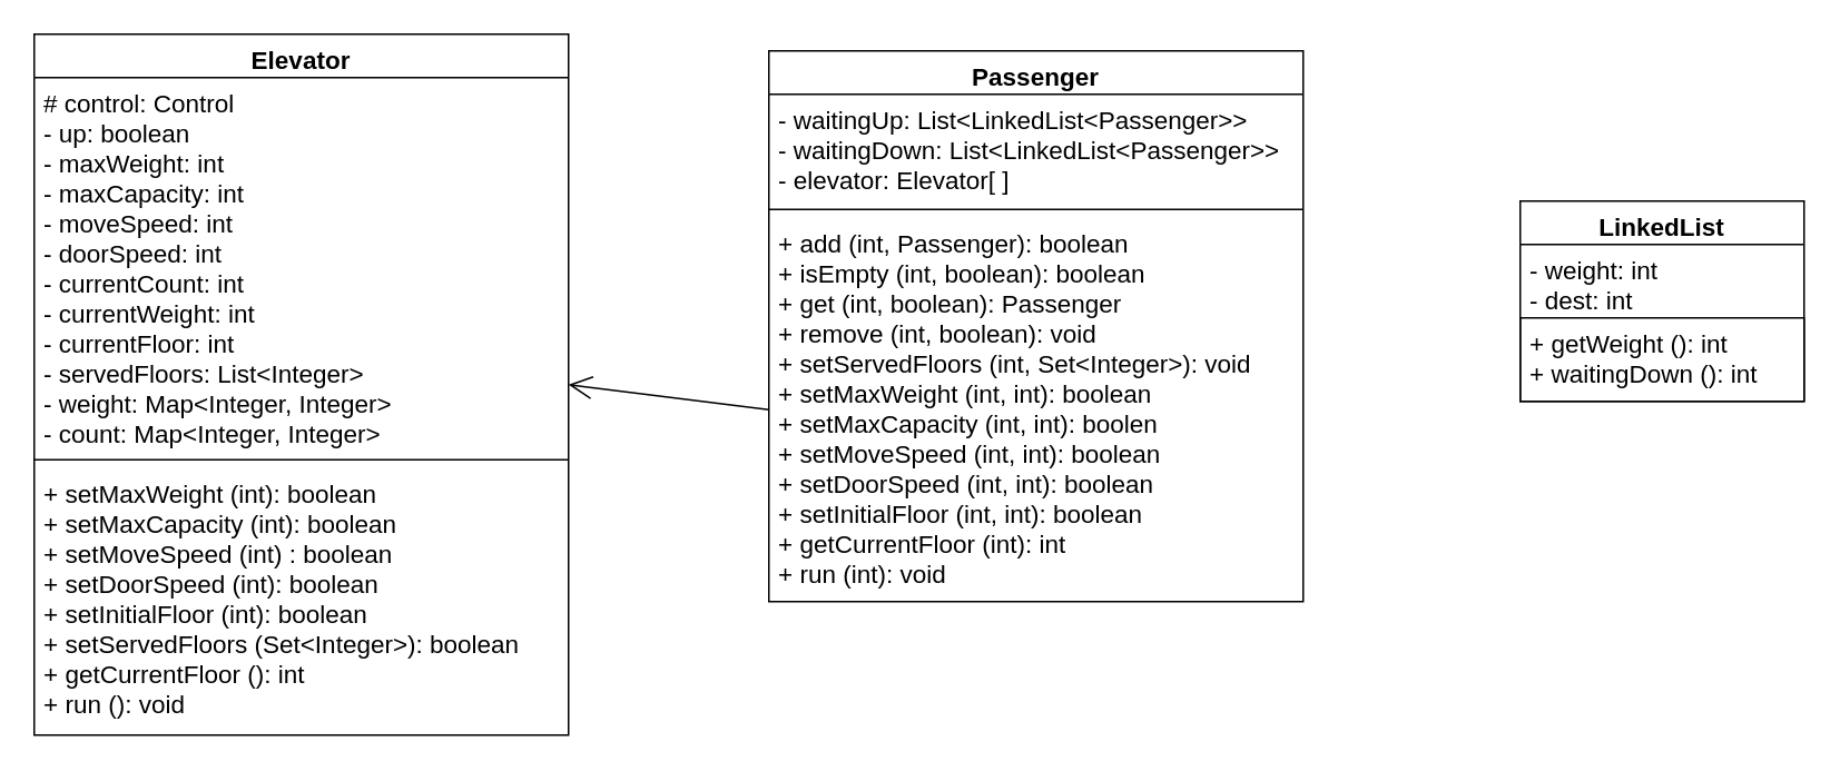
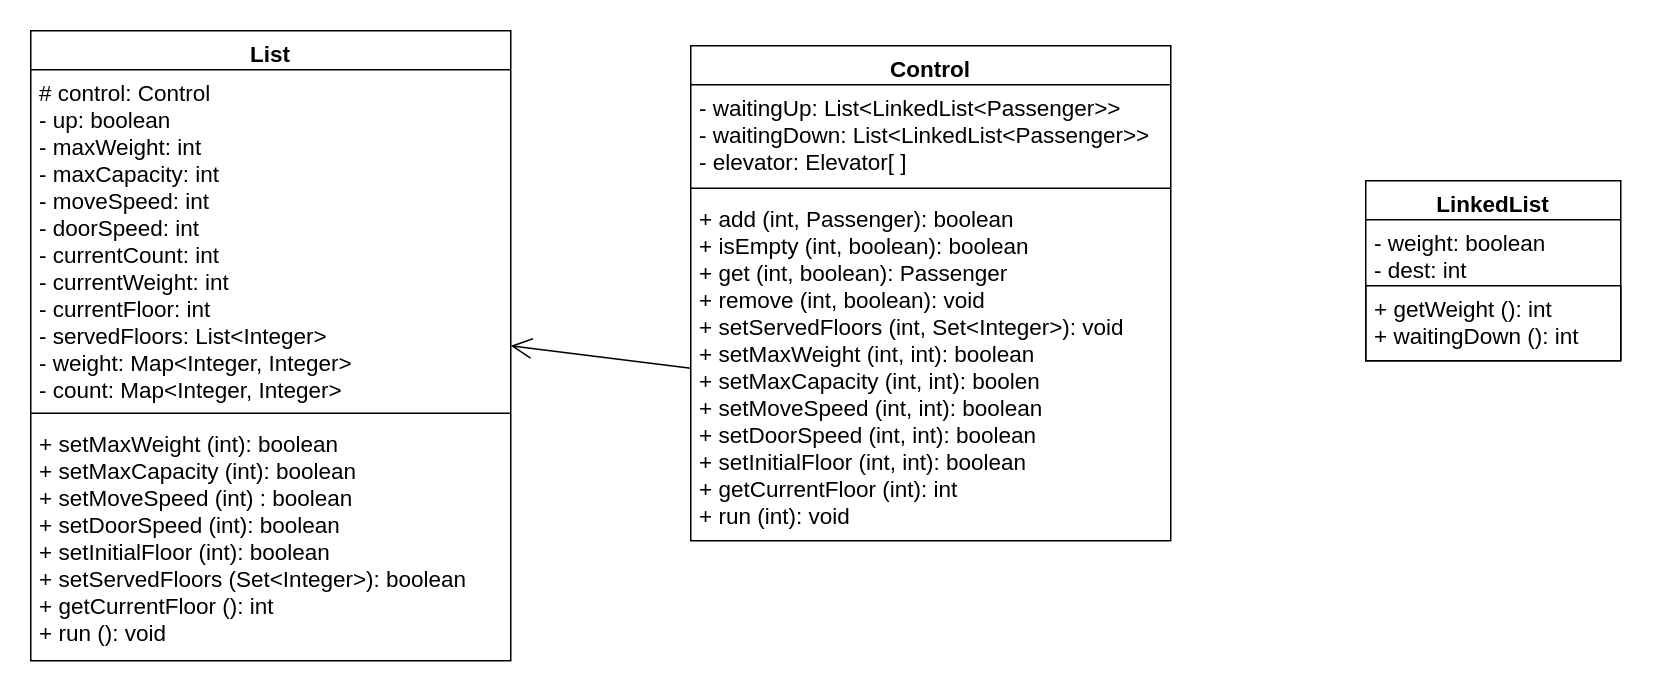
  <mxCell id="0" />
  <mxCell id="1" parent="0" />
- <mxCell id="2" value="Elevator" style="swimlane;fontStyle=1;align=center;verticalAlign=top;childLayout=stackLayout;horizontal=1;startSize=26;horizontalStack=0;resizeParent=1;resizeParentMax=0;resizeLast=0;collapsible=1;marginBottom=0;fontSize=15;" parent="1" vertex="1"><mxGeometry x="20" y="20" width="320" height="420" as="geometry" /></mxCell>
+ <mxCell id="2" value="List" style="swimlane;fontStyle=1;align=center;verticalAlign=top;childLayout=stackLayout;horizontal=1;startSize=26;horizontalStack=0;resizeParent=1;resizeParentMax=0;resizeLast=0;collapsible=1;marginBottom=0;fontSize=15;" parent="1" vertex="1"><mxGeometry x="20" y="20" width="320" height="420" as="geometry" /></mxCell>
  <mxCell id="3" value="# control: Control&#10;- up: boolean&#10;- maxWeight: int&#10;- maxCapacity: int&#10;- moveSpeed: int&#10;- doorSpeed: int&#10;- currentCount: int&#10;- currentWeight: int&#10;- currentFloor: int&#10;- servedFloors: List&lt;Integer&gt;&#10;- weight: Map&lt;Integer, Integer&gt;&#10;- count: Map&lt;Integer, Integer&gt;" style="text;strokeColor=none;fillColor=none;align=left;verticalAlign=top;spacingLeft=4;spacingRight=4;overflow=hidden;rotatable=0;points=[[0,0.5],[1,0.5]];portConstraint=eastwest;fontSize=15;" parent="2" vertex="1"><mxGeometry y="26" width="320" height="224" as="geometry" /></mxCell>
  <mxCell id="4" value="" style="line;strokeWidth=1;fillColor=none;align=left;verticalAlign=middle;spacingTop=-1;spacingLeft=3;spacingRight=3;rotatable=0;labelPosition=right;points=[];portConstraint=eastwest;fontSize=15;" parent="2" vertex="1"><mxGeometry y="250" width="320" height="10" as="geometry" /></mxCell>
  <mxCell id="5" value="+ setMaxWeight (int): boolean&#10;+ setMaxCapacity (int): boolean&#10;+ setMoveSpeed (int) : boolean&#10;+ setDoorSpeed (int): boolean&#10;+ setInitialFloor (int): boolean&#10;+ setServedFloors (Set&lt;Integer&gt;): boolean&#10;+ getCurrentFloor (): int&#10;+ run (): void" style="text;strokeColor=none;fillColor=none;align=left;verticalAlign=top;spacingLeft=4;spacingRight=4;overflow=hidden;rotatable=0;points=[[0,0.5],[1,0.5]];portConstraint=eastwest;fontSize=15;" parent="2" vertex="1"><mxGeometry y="260" width="320" height="160" as="geometry" /></mxCell>
  <mxCell id="6" value="LinkedList" style="swimlane;fontStyle=1;align=center;verticalAlign=top;childLayout=stackLayout;horizontal=1;startSize=26;horizontalStack=0;resizeParent=1;resizeParentMax=0;resizeLast=0;collapsible=1;marginBottom=0;fontSize=15;swimlaneLine=1;" parent="1" vertex="1"><mxGeometry x="910" y="120" width="170" height="120" as="geometry"><mxRectangle x="90" y="220" width="90" height="26" as="alternateBounds" /></mxGeometry></mxCell>
- <mxCell id="7" value="- weight: int&#10;- dest: int" style="text;strokeColor=none;fillColor=none;align=left;verticalAlign=top;spacingLeft=4;spacingRight=4;overflow=hidden;rotatable=0;points=[[0,0.5],[1,0.5]];portConstraint=eastwest;fontSize=15;" parent="6" vertex="1"><mxGeometry y="26" width="170" height="44" as="geometry" /></mxCell>
+ <mxCell id="7" value="- weight: boolean&#10;- dest: int" style="text;strokeColor=none;fillColor=none;align=left;verticalAlign=top;spacingLeft=4;spacingRight=4;overflow=hidden;rotatable=0;points=[[0,0.5],[1,0.5]];portConstraint=eastwest;fontSize=15;" parent="6" vertex="1"><mxGeometry y="26" width="170" height="44" as="geometry" /></mxCell>
  <mxCell id="8" value="+ getWeight (): int&#10;+ waitingDown (): int" style="text;strokeColor=default;fillColor=none;align=left;verticalAlign=top;spacingLeft=4;spacingRight=4;overflow=hidden;rotatable=0;points=[[0,0.5],[1,0.5]];portConstraint=eastwest;fontSize=15;labelBorderColor=none;" parent="6" vertex="1"><mxGeometry y="70" width="170" height="50" as="geometry" /></mxCell>
- <mxCell id="9" value="Passenger" style="swimlane;fontStyle=1;align=center;verticalAlign=top;childLayout=stackLayout;horizontal=1;startSize=26;horizontalStack=0;resizeParent=1;resizeParentMax=0;resizeLast=0;collapsible=1;marginBottom=0;fontSize=15;" parent="1" vertex="1"><mxGeometry x="460" y="30" width="320" height="330" as="geometry" /></mxCell>
+ <mxCell id="9" value="Control" style="swimlane;fontStyle=1;align=center;verticalAlign=top;childLayout=stackLayout;horizontal=1;startSize=26;horizontalStack=0;resizeParent=1;resizeParentMax=0;resizeLast=0;collapsible=1;marginBottom=0;fontSize=15;" parent="1" vertex="1"><mxGeometry x="460" y="30" width="320" height="330" as="geometry" /></mxCell>
  <mxCell id="10" value="- waitingUp: List&lt;LinkedList&lt;Passenger&gt;&gt;&#10;- waitingDown: List&lt;LinkedList&lt;Passenger&gt;&gt;&#10;- elevator: Elevator[ ]" style="text;strokeColor=none;fillColor=none;align=left;verticalAlign=top;spacingLeft=4;spacingRight=4;overflow=hidden;rotatable=0;points=[[0,0.5],[1,0.5]];portConstraint=eastwest;fontSize=15;" parent="9" vertex="1"><mxGeometry y="26" width="320" height="64" as="geometry" /></mxCell>
  <mxCell id="11" value="" style="line;strokeWidth=1;fillColor=none;align=left;verticalAlign=middle;spacingTop=-1;spacingLeft=3;spacingRight=3;rotatable=0;labelPosition=right;points=[];portConstraint=eastwest;fontSize=15;" parent="9" vertex="1"><mxGeometry y="90" width="320" height="10" as="geometry" /></mxCell>
  <mxCell id="12" value="+ add (int, Passenger): boolean&#10;+ isEmpty (int, boolean): boolean&#10;+ get (int, boolean): Passenger&#10;+ remove (int, boolean): void&#10;+ setServedFloors (int, Set&lt;Integer&gt;): void&#10;+ setMaxWeight (int, int): boolean&#10;+ setMaxCapacity (int, int): boolen&#10;+ setMoveSpeed (int, int): boolean&#10;+ setDoorSpeed (int, int): boolean&#10;+ setInitialFloor (int, int): boolean&#10;+ getCurrentFloor (int): int&#10;+ run (int): void" style="text;strokeColor=none;fillColor=none;align=left;verticalAlign=top;spacingLeft=4;spacingRight=4;overflow=hidden;rotatable=0;points=[[0,0.5],[1,0.5]];portConstraint=eastwest;fontSize=15;" parent="9" vertex="1"><mxGeometry y="100" width="320" height="230" as="geometry" /></mxCell>
  <mxCell id="13" value="" style="endArrow=open;endFill=1;endSize=12;html=1;rounded=0;fontSize=15;exitX=0;exitY=0.5;exitDx=0;exitDy=0;entryX=1;entryY=0.5;entryDx=0;entryDy=0;" parent="1" source="12" target="2" edge="1"><mxGeometry width="160" relative="1" as="geometry"><mxPoint x="410" y="390" as="sourcePoint" /><mxPoint x="180" y="225" as="targetPoint" /></mxGeometry></mxCell>
